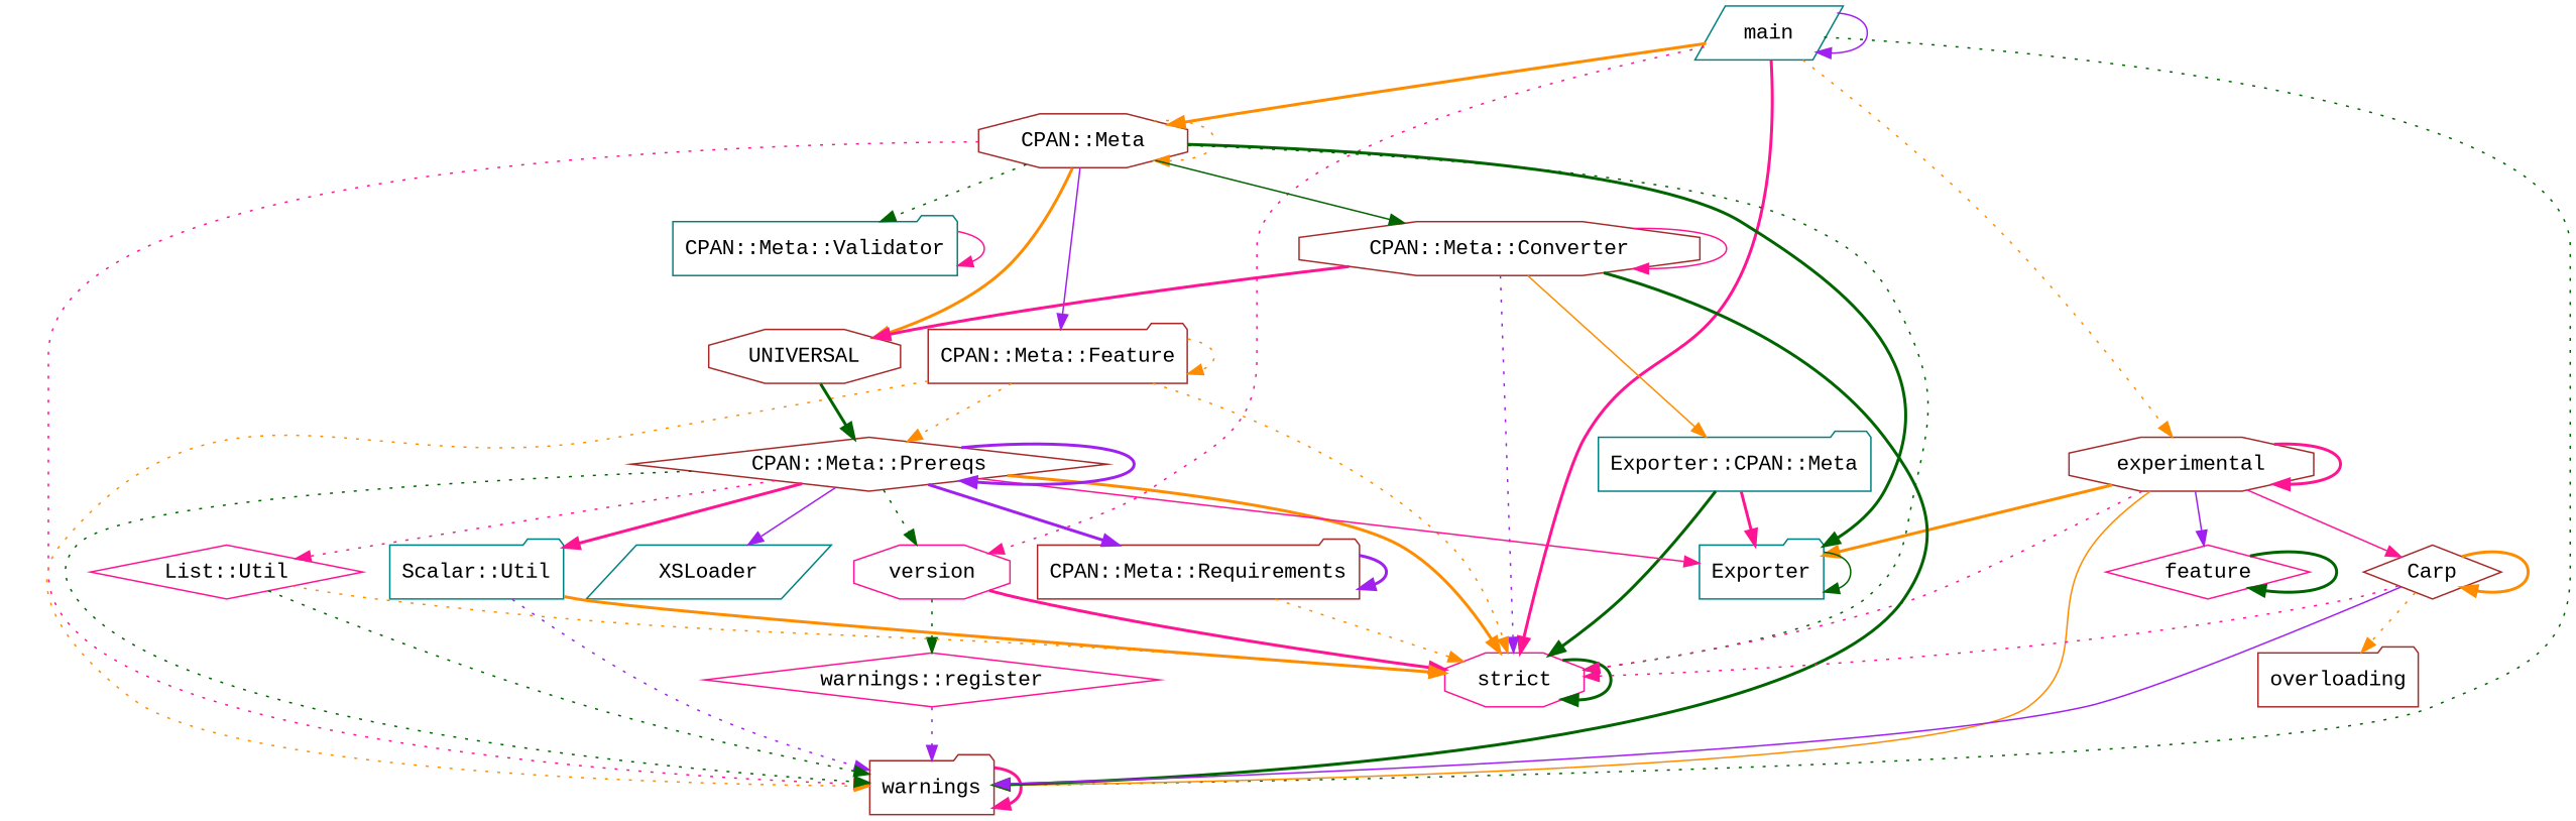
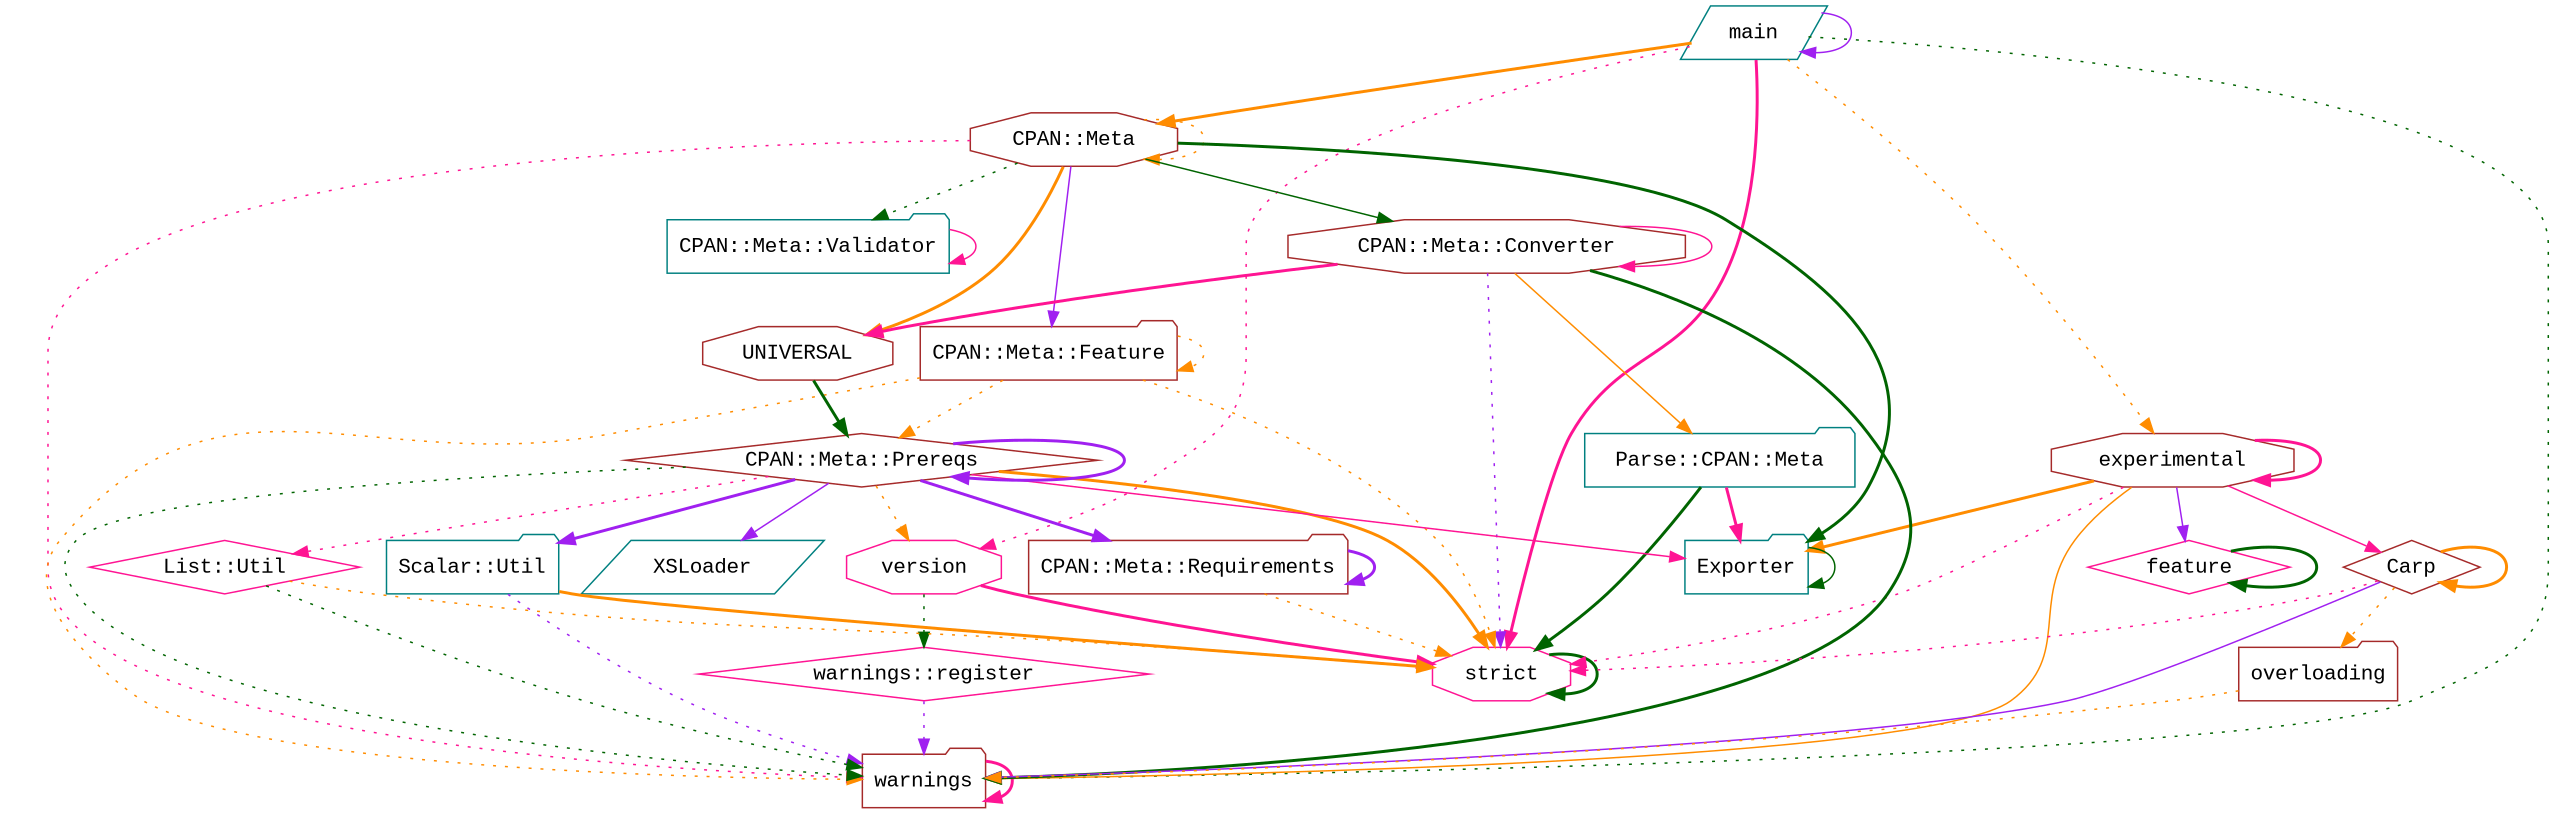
  digraph {
    fontname="Liberation Mono"
    node [color=brown fontname="Liberation Mono" shape=folder]
    edge [color=darkorange fontname="Liberation Mono" style=dotted]
    main [color=teal shape=parallelogram]
    warnings
    "CPAN::Meta" [shape=octagon]
    version [color=deeppink shape=octagon]
    "strict" [color=deeppink shape=octagon]
    experimental [shape=octagon]
    Exporter [color=teal]
    "CPAN::Meta::Converter" [shape=octagon]
    "CPAN::Meta::Validator" [color=teal]
    "CPAN::Meta::Feature"
    UNIVERSAL [shape=octagon]
    "warnings::register" [color=deeppink shape=diamond]
    feature [color=deeppink shape=diamond]
    Carp [shape=diamond]
-   "Parse::CPAN::Meta" [color=teal label="Exporter::CPAN::Meta"]
+   "Parse::CPAN::Meta" [color=teal]
    "CPAN::Meta::Prereqs" [shape=diamond]
    "Scalar::Util" [color=teal]
    "List::Util" [color=deeppink shape=diamond]
    overloading
    "CPAN::Meta::Requirements"
    XSLoader [color=teal shape=parallelogram]
    main -> main [color=purple style=solid]
    main -> warnings [color=darkgreen]
    main -> "CPAN::Meta" [style=bold]
    main -> version [color=deeppink]
    main -> "strict" [color=deeppink style=bold]
    main -> experimental
    warnings -> warnings [color=deeppink style=bold]
    "CPAN::Meta" -> warnings [color=deeppink]
    "CPAN::Meta" -> "CPAN::Meta"
-   "CPAN::Meta" -> "strict" [color=darkgreen]
    "CPAN::Meta" -> Exporter [color=darkgreen style=bold]
    "CPAN::Meta" -> "CPAN::Meta::Converter" [color=darkgreen style=solid]
    "CPAN::Meta" -> "CPAN::Meta::Validator" [color=darkgreen]
    "CPAN::Meta" -> "CPAN::Meta::Feature" [color=purple style=solid]
    "CPAN::Meta" -> UNIVERSAL [style=bold]
    version -> "strict" [color=deeppink style=bold]
    version -> "warnings::register" [color=darkgreen]
    "strict" -> "strict" [color=darkgreen style=bold]
    experimental -> warnings [style=solid]
    experimental -> "strict" [color=deeppink]
    experimental -> experimental [color=deeppink style=bold]
    experimental -> Exporter [style=bold]
    experimental -> feature [color=purple style=solid]
    experimental -> Carp [color=deeppink style=solid]
    Exporter -> Exporter [color=darkgreen style=solid]
    "CPAN::Meta::Converter" -> warnings [color=darkgreen style=bold]
    "CPAN::Meta::Converter" -> "strict" [color=purple]
    "CPAN::Meta::Converter" -> "CPAN::Meta::Converter" [color=deeppink style=solid]
    "CPAN::Meta::Converter" -> UNIVERSAL [color=deeppink style=bold]
    "CPAN::Meta::Converter" -> "Parse::CPAN::Meta" [style=solid]
    "CPAN::Meta::Validator" -> "CPAN::Meta::Validator" [color=deeppink style=solid]
    "CPAN::Meta::Feature" -> warnings
    "CPAN::Meta::Feature" -> "strict"
    "CPAN::Meta::Feature" -> "CPAN::Meta::Feature"
    "CPAN::Meta::Feature" -> "CPAN::Meta::Prereqs"
    UNIVERSAL -> "CPAN::Meta::Prereqs" [color=darkgreen style=bold]
    "warnings::register" -> warnings [color=purple]
    feature -> feature [color=darkgreen style=bold]
    Carp -> warnings [color=purple style=solid]
    Carp -> "strict" [color=deeppink]
    Carp -> Carp [style=bold]
    Carp -> overloading
    "Parse::CPAN::Meta" -> "strict" [color=darkgreen style=bold]
    "Parse::CPAN::Meta" -> Exporter [color=deeppink style=bold]
    "CPAN::Meta::Prereqs" -> warnings [color=darkgreen]
-   "CPAN::Meta::Prereqs" -> version [color=darkgreen]
+   "CPAN::Meta::Prereqs" -> version
    "CPAN::Meta::Prereqs" -> "strict" [style=bold]
    "CPAN::Meta::Prereqs" -> Exporter [color=deeppink style=solid]
    "CPAN::Meta::Prereqs" -> "CPAN::Meta::Prereqs" [color=purple style=bold]
-   "CPAN::Meta::Prereqs" -> "Scalar::Util" [color=deeppink style=bold]
+   "CPAN::Meta::Prereqs" -> "Scalar::Util" [color=purple style=bold]
    "CPAN::Meta::Prereqs" -> "List::Util" [color=deeppink]
    "CPAN::Meta::Prereqs" -> "CPAN::Meta::Requirements" [color=purple style=bold]
    "CPAN::Meta::Prereqs" -> XSLoader [color=purple style=solid]
    "Scalar::Util" -> warnings [color=purple]
    "Scalar::Util" -> "strict" [style=bold]
    "List::Util" -> warnings [color=darkgreen]
    "List::Util" -> "strict"
+   overloading -> warnings
    "CPAN::Meta::Requirements" -> "strict"
    "CPAN::Meta::Requirements" -> "CPAN::Meta::Requirements" [color=purple style=bold]
  }
